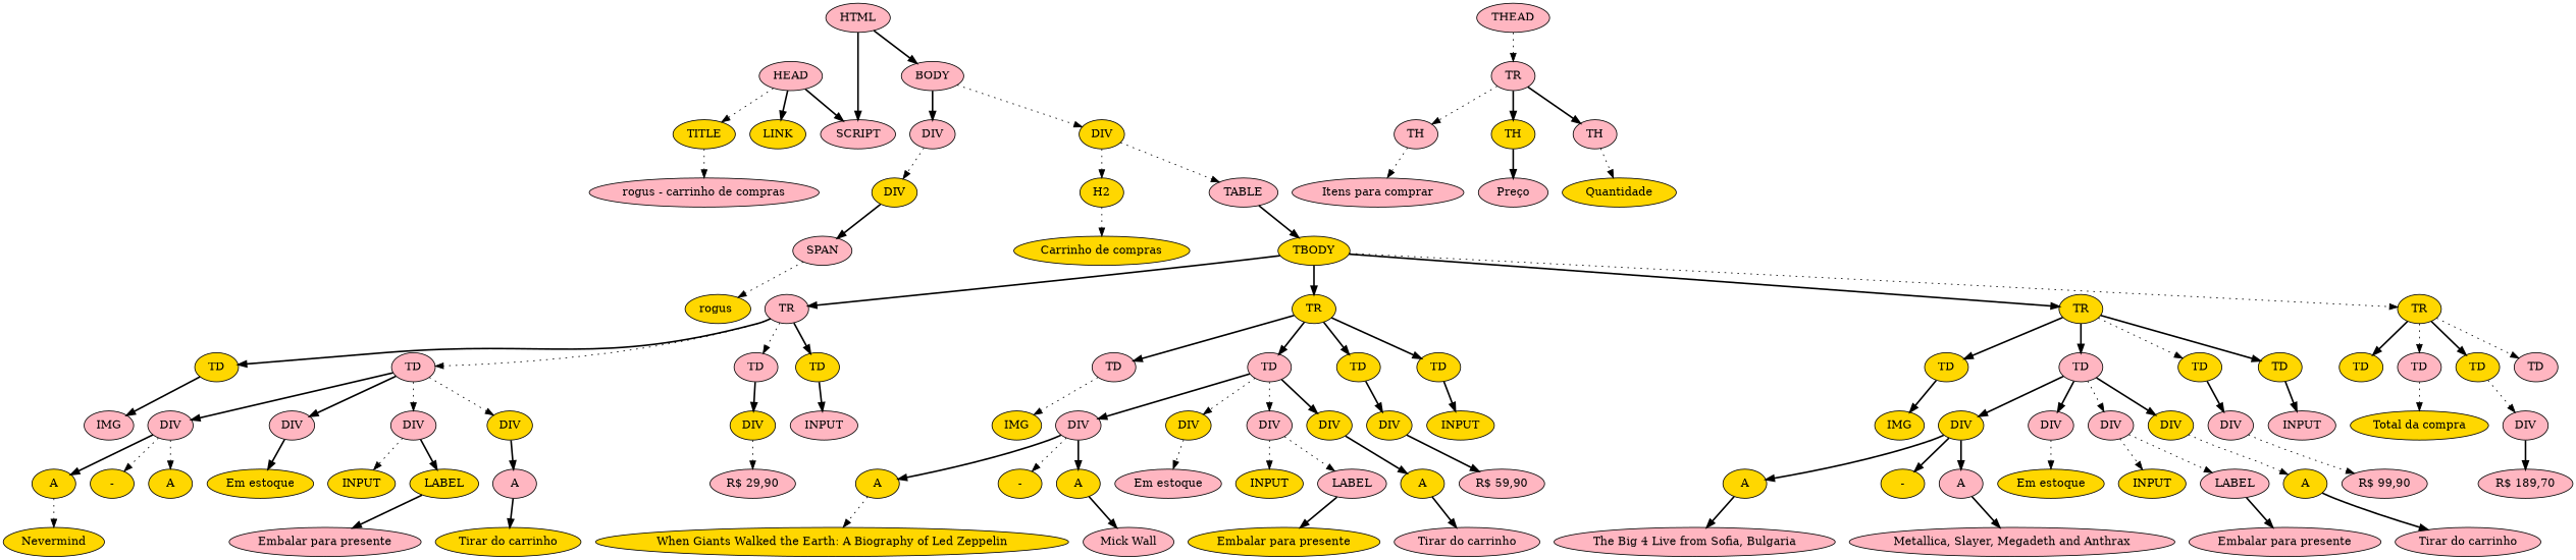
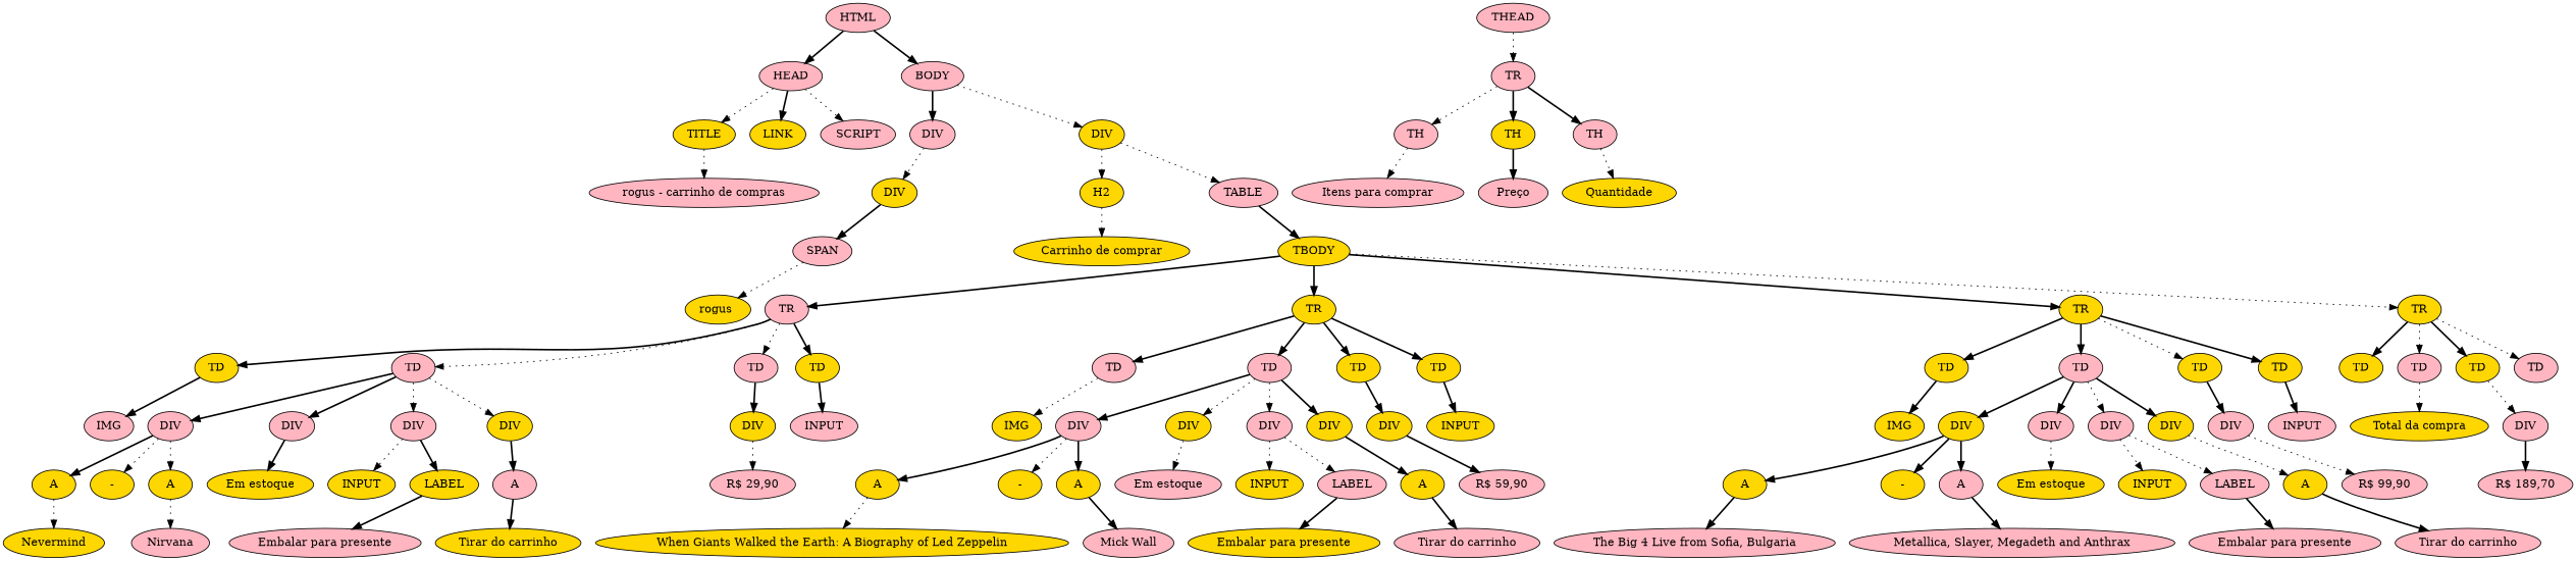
  digraph {
    shape=box
    node [fillcolor=gold style=filled]
    edge [style=bold]
    n1 [fillcolor=lightpink label=HTML]
    n2 [fillcolor=lightpink label=HEAD]
    n3 [fillcolor=lightpink label=BODY]
    n4 [label=TITLE]
    n5 [label=LINK]
    n6 [fillcolor=lightpink label=SCRIPT]
    n7 [fillcolor=lightpink label=DIV]
    n8 [label=DIV]
    n9 [fillcolor=lightpink label="rogus - carrinho de compras"]
    n10 [label=DIV]
    n11 [label=H2]
    n12 [fillcolor=lightpink label=TABLE]
    n13 [fillcolor=lightpink label=SPAN]
    n14 [label="rogus "]
-   n15 [label="Carrinho de compras"]
+   n15 [label="Carrinho de comprar"]
    n16 [label=TBODY]
    n17 [fillcolor=lightpink label=THEAD]
    n18 [fillcolor=lightpink label=TR]
    n19 [fillcolor=lightpink label=TR]
    n20 [label=TR]
    n21 [label=TR]
    n22 [label=TR]
    n23 [fillcolor=lightpink label=TH]
    n24 [label=TH]
    n25 [fillcolor=lightpink label=TH]
    n26 [fillcolor=lightpink label=" Itens para comprar "]
    n27 [fillcolor=lightpink label=" Preço "]
    n28 [label=" Quantidade "]
    n29 [label=TD]
    n30 [fillcolor=lightpink label=TD]
    n31 [fillcolor=lightpink label=TD]
    n32 [label=TD]
    n33 [fillcolor=lightpink label=TD]
    n34 [fillcolor=lightpink label=TD]
    n35 [label=TD]
    n36 [label=TD]
    n37 [label=TD]
    n38 [fillcolor=lightpink label=TD]
    n39 [label=TD]
    n40 [label=TD]
    n41 [label=TD]
    n42 [fillcolor=lightpink label=TD]
    n43 [label=TD]
    n44 [fillcolor=lightpink label=TD]
    n45 [fillcolor=lightpink label=IMG]
    n46 [fillcolor=lightpink label=DIV]
    n47 [fillcolor=lightpink label=DIV]
    n48 [fillcolor=lightpink label=DIV]
    n49 [label=DIV]
    n50 [label=DIV]
    n51 [fillcolor=lightpink label=INPUT]
    n52 [label=A]
    n53 [label=" - "]
    n54 [label=A]
    n55 [label="Em estoque"]
    n56 [label=INPUT]
    n57 [label=LABEL]
    n58 [fillcolor=lightpink label=A]
    n59 [label=Nevermind]
+   n60 [fillcolor=lightpink label=Nirvana]
    n61 [fillcolor=lightpink label="Embalar para presente"]
    n62 [label="Tirar do carrinho"]
    n63 [fillcolor=lightpink label="R$ 29,90"]
    n64 [label=IMG]
    n65 [fillcolor=lightpink label=DIV]
    n66 [label=DIV]
    n67 [fillcolor=lightpink label=DIV]
    n68 [label=DIV]
    n69 [label=DIV]
    n70 [label=INPUT]
    n71 [label=A]
    n72 [label=" - "]
    n73 [label=A]
    n74 [fillcolor=lightpink label="Em estoque"]
    n75 [label=INPUT]
    n76 [fillcolor=lightpink label=LABEL]
    n77 [label=A]
    n78 [label="When Giants Walked the Earth: A Biography of Led Zeppelin"]
    n79 [fillcolor=lightpink label="Mick Wall"]
    n80 [label="Embalar para presente"]
    n81 [fillcolor=lightpink label="Tirar do carrinho"]
    n82 [fillcolor=lightpink label="R$ 59,90"]
    n83 [label=IMG]
    n84 [label=DIV]
    n85 [fillcolor=lightpink label=DIV]
    n86 [fillcolor=lightpink label=DIV]
    n87 [label=DIV]
    n88 [fillcolor=lightpink label=DIV]
    n89 [fillcolor=lightpink label=INPUT]
    n90 [label=A]
    n91 [label=" - "]
    n92 [fillcolor=lightpink label=A]
    n93 [label="Em estoque"]
    n94 [label=INPUT]
    n95 [fillcolor=lightpink label=LABEL]
    n96 [label=A]
    n97 [fillcolor=lightpink label="The Big 4 Live from Sofia, Bulgaria"]
    n98 [fillcolor=lightpink label="Metallica, Slayer, Megadeth and Anthrax"]
    n99 [fillcolor=lightpink label="Embalar para presente"]
    n100 [fillcolor=lightpink label="Tirar do carrinho"]
    n101 [fillcolor=lightpink label="R$ 99,90"]
    n102 [label="Total da compra"]
    n103 [fillcolor=lightpink label=DIV]
    n104 [fillcolor=lightpink label="R$ 189,70"]
-   n1 -> n6
+   n1 -> n2
    n1 -> n3
    n2 -> n4 [style=dotted]
    n2 -> n5
-   n2 -> n6
+   n2 -> n6 [style=dotted]
    n3 -> n7
    n3 -> n8 [style=dotted]
    n4 -> n9 [style=dotted]
    n7 -> n10 [style=dotted]
    n8 -> n11 [style=dotted]
    n8 -> n12 [style=dotted]
    n10 -> n13
    n11 -> n15 [style=dotted]
    n12 -> n16
    n13 -> n14 [style=dotted]
    n16 -> n19
    n16 -> n20
    n16 -> n21
    n16 -> n22 [style=dotted]
    n17 -> n18 [style=dotted]
    n18 -> n23 [style=dotted]
    n18 -> n24
    n18 -> n25
    n19 -> n29
    n19 -> n30 [style=dotted]
    n19 -> n31 [style=dotted]
    n19 -> n32
    n20 -> n33
    n20 -> n34
    n20 -> n35
    n20 -> n36
    n21 -> n37
    n21 -> n38
    n21 -> n39 [style=dotted]
    n21 -> n40
    n22 -> n41
    n22 -> n42 [style=dotted]
    n22 -> n43
    n22 -> n44 [style=dotted]
    n23 -> n26 [style=dotted]
    n24 -> n27
    n25 -> n28 [style=dotted]
    n29 -> n45
    n30 -> n46
    n30 -> n47
    n30 -> n48 [style=dotted]
    n30 -> n49 [style=dotted]
    n31 -> n50
    n32 -> n51
    n33 -> n64 [style=dotted]
    n34 -> n65
    n34 -> n66 [style=dotted]
    n34 -> n67 [style=dotted]
    n34 -> n68
    n35 -> n69
    n36 -> n70
    n37 -> n83
    n38 -> n84
    n38 -> n85
    n38 -> n86 [style=dotted]
    n38 -> n87
    n39 -> n88
    n40 -> n89
    n42 -> n102 [style=dotted]
    n43 -> n103 [style=dotted]
    n46 -> n52
    n46 -> n53 [style=dotted]
    n46 -> n54 [style=dotted]
    n47 -> n55
    n48 -> n56 [style=dotted]
    n48 -> n57
    n49 -> n58
    n50 -> n63 [style=dotted]
    n52 -> n59 [style=dotted]
+   n54 -> n60 [style=dotted]
    n57 -> n61
    n58 -> n62
    n65 -> n71
    n65 -> n72 [style=dotted]
    n65 -> n73
    n66 -> n74 [style=dotted]
    n67 -> n75 [style=dotted]
    n67 -> n76 [style=dotted]
    n68 -> n77
    n69 -> n82
    n71 -> n78 [style=dotted]
    n73 -> n79
    n76 -> n80
    n77 -> n81
    n84 -> n90
    n84 -> n91
    n84 -> n92
    n85 -> n93 [style=dotted]
    n86 -> n94 [style=dotted]
    n86 -> n95 [style=dotted]
    n87 -> n96 [style=dotted]
    n88 -> n101 [style=dotted]
    n90 -> n97
    n92 -> n98
    n95 -> n99
    n96 -> n100
    n103 -> n104
  }
